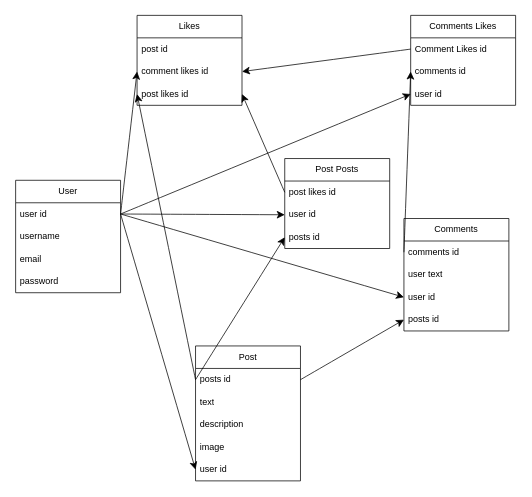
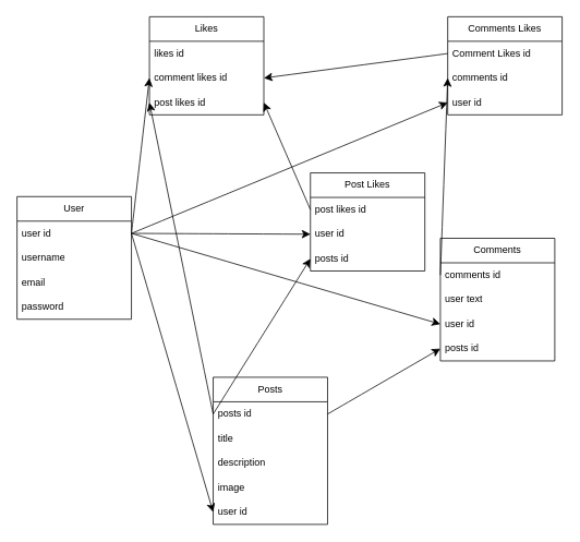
  <mxCell id="0" />
  <mxCell id="1" parent="0" />
  <mxCell id="2" value="User" style="swimlane;fontStyle=0;childLayout=stackLayout;horizontal=1;startSize=30;horizontalStack=0;resizeParent=1;resizeParentMax=0;resizeLast=0;collapsible=1;marginBottom=0;whiteSpace=wrap;html=1;" parent="1" vertex="1"><mxGeometry x="20" y="240" width="140" height="150" as="geometry" /></mxCell>
  <mxCell id="3" value="user id" style="text;strokeColor=none;fillColor=none;align=left;verticalAlign=middle;spacingLeft=4;spacingRight=4;overflow=hidden;points=[[0,0.5],[1,0.5]];portConstraint=eastwest;rotatable=0;whiteSpace=wrap;html=1;" parent="2" vertex="1"><mxGeometry y="30" width="140" height="30" as="geometry" /></mxCell>
  <mxCell id="4" value="username" style="text;strokeColor=none;fillColor=none;align=left;verticalAlign=middle;spacingLeft=4;spacingRight=4;overflow=hidden;points=[[0,0.5],[1,0.5]];portConstraint=eastwest;rotatable=0;whiteSpace=wrap;html=1;" parent="2" vertex="1"><mxGeometry y="60" width="140" height="30" as="geometry" /></mxCell>
  <mxCell id="5" value="email" style="text;strokeColor=none;fillColor=none;align=left;verticalAlign=middle;spacingLeft=4;spacingRight=4;overflow=hidden;points=[[0,0.5],[1,0.5]];portConstraint=eastwest;rotatable=0;whiteSpace=wrap;html=1;" parent="2" vertex="1"><mxGeometry y="90" width="140" height="30" as="geometry" /></mxCell>
  <mxCell id="6" value="password" style="text;strokeColor=none;fillColor=none;align=left;verticalAlign=middle;spacingLeft=4;spacingRight=4;overflow=hidden;points=[[0,0.5],[1,0.5]];portConstraint=eastwest;rotatable=0;whiteSpace=wrap;html=1;" parent="2" vertex="1"><mxGeometry y="120" width="140" height="30" as="geometry" /></mxCell>
- <mxCell id="7" value="Post" style="swimlane;fontStyle=0;childLayout=stackLayout;horizontal=1;startSize=30;horizontalStack=0;resizeParent=1;resizeParentMax=0;resizeLast=0;collapsible=1;marginBottom=0;whiteSpace=wrap;html=1;" parent="1" vertex="1"><mxGeometry x="260" y="461" width="140" height="180" as="geometry" /></mxCell>
+ <mxCell id="7" value="Posts" style="swimlane;fontStyle=0;childLayout=stackLayout;horizontal=1;startSize=30;horizontalStack=0;resizeParent=1;resizeParentMax=0;resizeLast=0;collapsible=1;marginBottom=0;whiteSpace=wrap;html=1;" parent="1" vertex="1"><mxGeometry x="260" y="461" width="140" height="180" as="geometry" /></mxCell>
  <mxCell id="8" value="posts id" style="text;strokeColor=none;fillColor=none;align=left;verticalAlign=middle;spacingLeft=4;spacingRight=4;overflow=hidden;points=[[0,0.5],[1,0.5]];portConstraint=eastwest;rotatable=0;whiteSpace=wrap;html=1;" parent="7" vertex="1"><mxGeometry y="30" width="140" height="30" as="geometry" /></mxCell>
- <mxCell id="9" value="text" style="text;strokeColor=none;fillColor=none;align=left;verticalAlign=middle;spacingLeft=4;spacingRight=4;overflow=hidden;points=[[0,0.5],[1,0.5]];portConstraint=eastwest;rotatable=0;whiteSpace=wrap;html=1;" parent="7" vertex="1"><mxGeometry y="60" width="140" height="30" as="geometry" /></mxCell>
+ <mxCell id="9" value="title" style="text;strokeColor=none;fillColor=none;align=left;verticalAlign=middle;spacingLeft=4;spacingRight=4;overflow=hidden;points=[[0,0.5],[1,0.5]];portConstraint=eastwest;rotatable=0;whiteSpace=wrap;html=1;" parent="7" vertex="1"><mxGeometry y="60" width="140" height="30" as="geometry" /></mxCell>
  <mxCell id="10" value="description" style="text;strokeColor=none;fillColor=none;align=left;verticalAlign=middle;spacingLeft=4;spacingRight=4;overflow=hidden;points=[[0,0.5],[1,0.5]];portConstraint=eastwest;rotatable=0;whiteSpace=wrap;html=1;" parent="7" vertex="1"><mxGeometry y="90" width="140" height="30" as="geometry" /></mxCell>
  <mxCell id="11" value="image" style="text;strokeColor=none;fillColor=none;align=left;verticalAlign=middle;spacingLeft=4;spacingRight=4;overflow=hidden;points=[[0,0.5],[1,0.5]];portConstraint=eastwest;rotatable=0;whiteSpace=wrap;html=1;" parent="7" vertex="1"><mxGeometry y="120" width="140" height="30" as="geometry" /></mxCell>
  <mxCell id="12" value="user id" style="text;strokeColor=none;fillColor=none;align=left;verticalAlign=middle;spacingLeft=4;spacingRight=4;overflow=hidden;points=[[0,0.5],[1,0.5]];portConstraint=eastwest;rotatable=0;whiteSpace=wrap;html=1;" parent="7" vertex="1"><mxGeometry y="150" width="140" height="30" as="geometry" /></mxCell>
  <mxCell id="13" value="Comments" style="swimlane;fontStyle=0;childLayout=stackLayout;horizontal=1;startSize=30;horizontalStack=0;resizeParent=1;resizeParentMax=0;resizeLast=0;collapsible=1;marginBottom=0;whiteSpace=wrap;html=1;" parent="1" vertex="1"><mxGeometry x="538" y="291" width="140" height="150" as="geometry" /></mxCell>
  <mxCell id="14" value="comments id" style="text;strokeColor=none;fillColor=none;align=left;verticalAlign=middle;spacingLeft=4;spacingRight=4;overflow=hidden;points=[[0,0.5],[1,0.5]];portConstraint=eastwest;rotatable=0;whiteSpace=wrap;html=1;" parent="13" vertex="1"><mxGeometry y="30" width="140" height="30" as="geometry" /></mxCell>
  <mxCell id="15" value="user text" style="text;strokeColor=none;fillColor=none;align=left;verticalAlign=middle;spacingLeft=4;spacingRight=4;overflow=hidden;points=[[0,0.5],[1,0.5]];portConstraint=eastwest;rotatable=0;whiteSpace=wrap;html=1;" parent="13" vertex="1"><mxGeometry y="60" width="140" height="30" as="geometry" /></mxCell>
  <mxCell id="16" value="user id" style="text;strokeColor=none;fillColor=none;align=left;verticalAlign=middle;spacingLeft=4;spacingRight=4;overflow=hidden;points=[[0,0.5],[1,0.5]];portConstraint=eastwest;rotatable=0;whiteSpace=wrap;html=1;" parent="13" vertex="1"><mxGeometry y="90" width="140" height="30" as="geometry" /></mxCell>
  <mxCell id="17" value="posts id" style="text;strokeColor=none;fillColor=none;align=left;verticalAlign=middle;spacingLeft=4;spacingRight=4;overflow=hidden;points=[[0,0.5],[1,0.5]];portConstraint=eastwest;rotatable=0;whiteSpace=wrap;html=1;" parent="13" vertex="1"><mxGeometry y="120" width="140" height="30" as="geometry" /></mxCell>
  <mxCell id="18" value="Likes" style="swimlane;fontStyle=0;childLayout=stackLayout;horizontal=1;startSize=30;horizontalStack=0;resizeParent=1;resizeParentMax=0;resizeLast=0;collapsible=1;marginBottom=0;whiteSpace=wrap;html=1;" parent="1" vertex="1"><mxGeometry x="182" y="20" width="140" height="120" as="geometry" /></mxCell>
- <mxCell id="19" value="post id" style="text;strokeColor=none;fillColor=none;align=left;verticalAlign=middle;spacingLeft=4;spacingRight=4;overflow=hidden;points=[[0,0.5],[1,0.5]];portConstraint=eastwest;rotatable=0;whiteSpace=wrap;html=1;" parent="18" vertex="1"><mxGeometry y="30" width="140" height="30" as="geometry" /></mxCell>
+ <mxCell id="19" value="likes id" style="text;strokeColor=none;fillColor=none;align=left;verticalAlign=middle;spacingLeft=4;spacingRight=4;overflow=hidden;points=[[0,0.5],[1,0.5]];portConstraint=eastwest;rotatable=0;whiteSpace=wrap;html=1;" parent="18" vertex="1"><mxGeometry y="30" width="140" height="30" as="geometry" /></mxCell>
  <mxCell id="20" value="comment likes id" style="text;strokeColor=none;fillColor=none;align=left;verticalAlign=middle;spacingLeft=4;spacingRight=4;overflow=hidden;points=[[0,0.5],[1,0.5]];portConstraint=eastwest;rotatable=0;whiteSpace=wrap;html=1;" parent="18" vertex="1"><mxGeometry y="60" width="140" height="30" as="geometry" /></mxCell>
  <mxCell id="21" value="post likes id" style="text;strokeColor=none;fillColor=none;align=left;verticalAlign=middle;spacingLeft=4;spacingRight=4;overflow=hidden;points=[[0,0.5],[1,0.5]];portConstraint=eastwest;rotatable=0;whiteSpace=wrap;html=1;" parent="18" vertex="1"><mxGeometry y="90" width="140" height="30" as="geometry" /></mxCell>
  <mxCell id="22" style="edgeStyle=none;curved=1;rounded=0;orthogonalLoop=1;jettySize=auto;html=1;exitX=1;exitY=0.5;exitDx=0;exitDy=0;entryX=0;entryY=0.5;entryDx=0;entryDy=0;fontSize=12;startSize=8;endSize=8;" parent="1" source="3" target="12" edge="1"><mxGeometry relative="1" as="geometry" /></mxCell>
  <mxCell id="23" style="edgeStyle=none;curved=1;rounded=0;orthogonalLoop=1;jettySize=auto;html=1;exitX=1;exitY=0.5;exitDx=0;exitDy=0;entryX=0;entryY=0.5;entryDx=0;entryDy=0;fontSize=12;startSize=8;endSize=8;" parent="1" source="8" target="17" edge="1"><mxGeometry relative="1" as="geometry" /></mxCell>
  <mxCell id="24" style="edgeStyle=none;curved=1;rounded=0;orthogonalLoop=1;jettySize=auto;html=1;exitX=1;exitY=0.5;exitDx=0;exitDy=0;entryX=0;entryY=0.5;entryDx=0;entryDy=0;fontSize=12;startSize=8;endSize=8;" parent="1" source="3" target="20" edge="1"><mxGeometry relative="1" as="geometry" /></mxCell>
  <mxCell id="25" style="edgeStyle=none;curved=1;rounded=0;orthogonalLoop=1;jettySize=auto;html=1;exitX=0;exitY=0.5;exitDx=0;exitDy=0;entryX=0;entryY=0.5;entryDx=0;entryDy=0;fontSize=12;startSize=8;endSize=8;" parent="1" source="8" target="21" edge="1"><mxGeometry relative="1" as="geometry" /></mxCell>
  <mxCell id="26" style="edgeStyle=none;curved=1;rounded=0;orthogonalLoop=1;jettySize=auto;html=1;exitX=1;exitY=0.5;exitDx=0;exitDy=0;entryX=0;entryY=0.5;entryDx=0;entryDy=0;fontSize=12;startSize=8;endSize=8;" parent="1" source="3" target="16" edge="1"><mxGeometry relative="1" as="geometry" /></mxCell>
- <mxCell id="27" value="Post Posts" style="swimlane;fontStyle=0;childLayout=stackLayout;horizontal=1;startSize=30;horizontalStack=0;resizeParent=1;resizeParentMax=0;resizeLast=0;collapsible=1;marginBottom=0;whiteSpace=wrap;html=1;" vertex="1" parent="1"><mxGeometry x="379" y="211" width="140" height="120" as="geometry" /></mxCell>
+ <mxCell id="27" value="Post Likes" style="swimlane;fontStyle=0;childLayout=stackLayout;horizontal=1;startSize=30;horizontalStack=0;resizeParent=1;resizeParentMax=0;resizeLast=0;collapsible=1;marginBottom=0;whiteSpace=wrap;html=1;" vertex="1" parent="1"><mxGeometry x="379" y="211" width="140" height="120" as="geometry" /></mxCell>
  <mxCell id="28" value="post likes id" style="text;strokeColor=none;fillColor=none;align=left;verticalAlign=middle;spacingLeft=4;spacingRight=4;overflow=hidden;points=[[0,0.5],[1,0.5]];portConstraint=eastwest;rotatable=0;whiteSpace=wrap;html=1;" vertex="1" parent="27"><mxGeometry y="30" width="140" height="30" as="geometry" /></mxCell>
  <mxCell id="29" value="user id" style="text;strokeColor=none;fillColor=none;align=left;verticalAlign=middle;spacingLeft=4;spacingRight=4;overflow=hidden;points=[[0,0.5],[1,0.5]];portConstraint=eastwest;rotatable=0;whiteSpace=wrap;html=1;" vertex="1" parent="27"><mxGeometry y="60" width="140" height="30" as="geometry" /></mxCell>
  <mxCell id="30" value="posts id" style="text;strokeColor=none;fillColor=none;align=left;verticalAlign=middle;spacingLeft=4;spacingRight=4;overflow=hidden;points=[[0,0.5],[1,0.5]];portConstraint=eastwest;rotatable=0;whiteSpace=wrap;html=1;" vertex="1" parent="27"><mxGeometry y="90" width="140" height="30" as="geometry" /></mxCell>
  <mxCell id="31" value="Comments Likes" style="swimlane;fontStyle=0;childLayout=stackLayout;horizontal=1;startSize=30;horizontalStack=0;resizeParent=1;resizeParentMax=0;resizeLast=0;collapsible=1;marginBottom=0;whiteSpace=wrap;html=1;" vertex="1" parent="1"><mxGeometry x="547" y="20" width="140" height="120" as="geometry" /></mxCell>
  <mxCell id="32" value="Comment Likes id" style="text;strokeColor=none;fillColor=none;align=left;verticalAlign=middle;spacingLeft=4;spacingRight=4;overflow=hidden;points=[[0,0.5],[1,0.5]];portConstraint=eastwest;rotatable=0;whiteSpace=wrap;html=1;" vertex="1" parent="31"><mxGeometry y="30" width="140" height="30" as="geometry" /></mxCell>
  <mxCell id="33" value="comments id" style="text;strokeColor=none;fillColor=none;align=left;verticalAlign=middle;spacingLeft=4;spacingRight=4;overflow=hidden;points=[[0,0.5],[1,0.5]];portConstraint=eastwest;rotatable=0;whiteSpace=wrap;html=1;" vertex="1" parent="31"><mxGeometry y="60" width="140" height="30" as="geometry" /></mxCell>
  <mxCell id="34" value="user id" style="text;strokeColor=none;fillColor=none;align=left;verticalAlign=middle;spacingLeft=4;spacingRight=4;overflow=hidden;points=[[0,0.5],[1,0.5]];portConstraint=eastwest;rotatable=0;whiteSpace=wrap;html=1;" vertex="1" parent="31"><mxGeometry y="90" width="140" height="30" as="geometry" /></mxCell>
  <mxCell id="35" style="edgeStyle=none;curved=1;rounded=0;orthogonalLoop=1;jettySize=auto;html=1;exitX=1;exitY=0.5;exitDx=0;exitDy=0;entryX=0;entryY=0.5;entryDx=0;entryDy=0;fontSize=12;startSize=8;endSize=8;" edge="1" parent="1" source="3" target="29"><mxGeometry relative="1" as="geometry" /></mxCell>
  <mxCell id="36" style="edgeStyle=none;curved=1;rounded=0;orthogonalLoop=1;jettySize=auto;html=1;exitX=0;exitY=0.5;exitDx=0;exitDy=0;entryX=0;entryY=0.5;entryDx=0;entryDy=0;fontSize=12;startSize=8;endSize=8;" edge="1" parent="1" source="8" target="30"><mxGeometry relative="1" as="geometry" /></mxCell>
  <mxCell id="37" style="edgeStyle=none;curved=1;rounded=0;orthogonalLoop=1;jettySize=auto;html=1;exitX=0;exitY=0.5;exitDx=0;exitDy=0;entryX=1;entryY=0.5;entryDx=0;entryDy=0;fontSize=12;startSize=8;endSize=8;" edge="1" parent="1" source="32" target="20"><mxGeometry relative="1" as="geometry" /></mxCell>
  <mxCell id="38" style="edgeStyle=none;curved=1;rounded=0;orthogonalLoop=1;jettySize=auto;html=1;exitX=0;exitY=0.5;exitDx=0;exitDy=0;entryX=1;entryY=0.5;entryDx=0;entryDy=0;fontSize=12;startSize=8;endSize=8;" edge="1" parent="1" source="28" target="21"><mxGeometry relative="1" as="geometry" /></mxCell>
  <mxCell id="39" style="edgeStyle=none;curved=1;rounded=0;orthogonalLoop=1;jettySize=auto;html=1;exitX=1;exitY=0.5;exitDx=0;exitDy=0;entryX=0;entryY=0.5;entryDx=0;entryDy=0;fontSize=12;startSize=8;endSize=8;" edge="1" parent="1" source="3" target="34"><mxGeometry relative="1" as="geometry" /></mxCell>
  <mxCell id="40" style="edgeStyle=none;curved=1;rounded=0;orthogonalLoop=1;jettySize=auto;html=1;exitX=0;exitY=0.5;exitDx=0;exitDy=0;entryX=0;entryY=0.5;entryDx=0;entryDy=0;fontSize=12;startSize=8;endSize=8;" edge="1" parent="1" source="14" target="33"><mxGeometry relative="1" as="geometry" /></mxCell>
